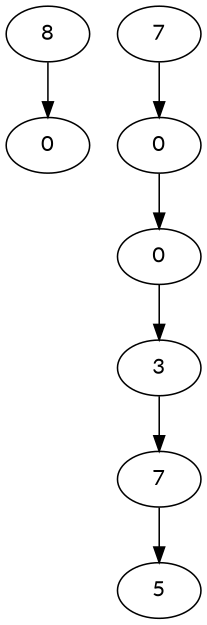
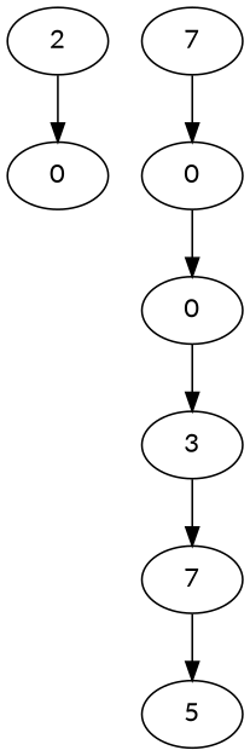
  digraph {
    fontname=Lato
    rankdir=TB
    node [fontname=Lato]
    edge [fontname=Lato]
-   n1 [label=8]
+   n1 [label=2]
    n2 [label=0]
    n3 [label=7]
    n4 [label=0]
    n5 [label=0]
    n6 [label=3]
    n7 [label=7]
    n8 [label=5]
    n1 -> n2
    n3 -> n4
    n4 -> n5
    n5 -> n6
    n6 -> n7
    n7 -> n8
  }
